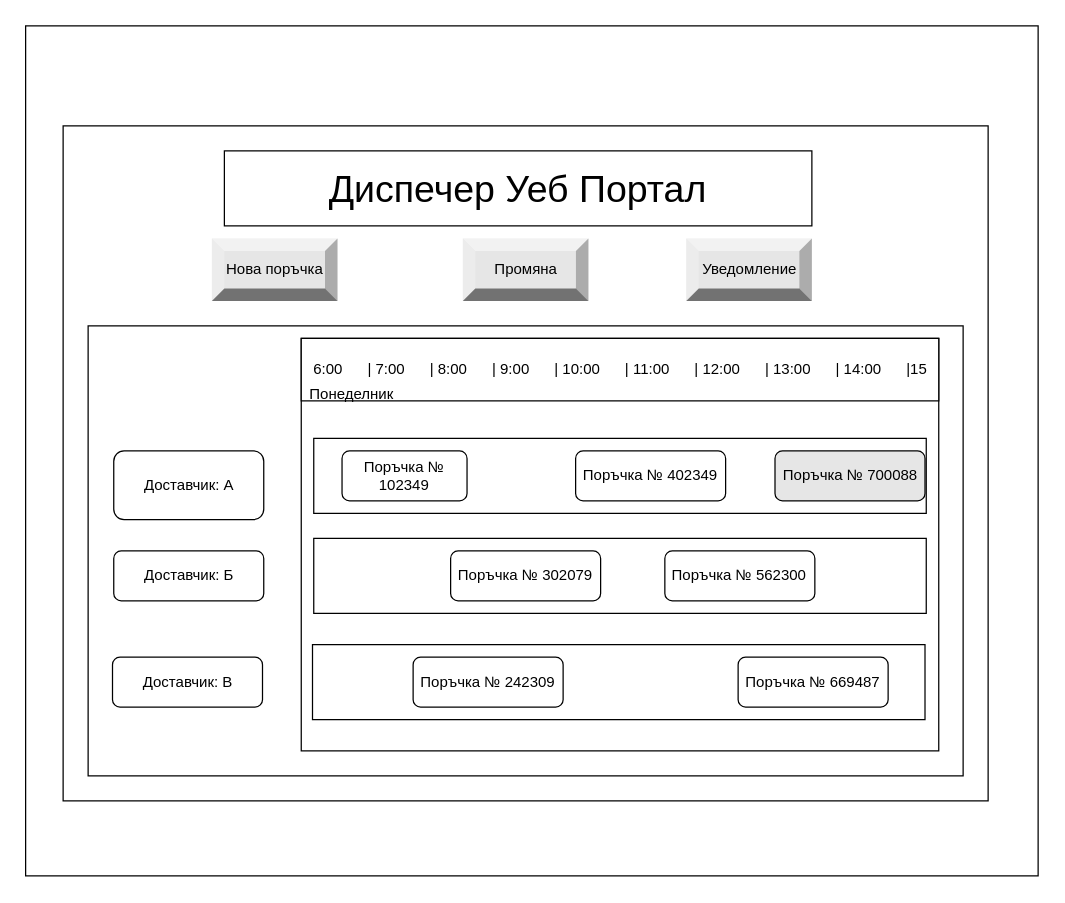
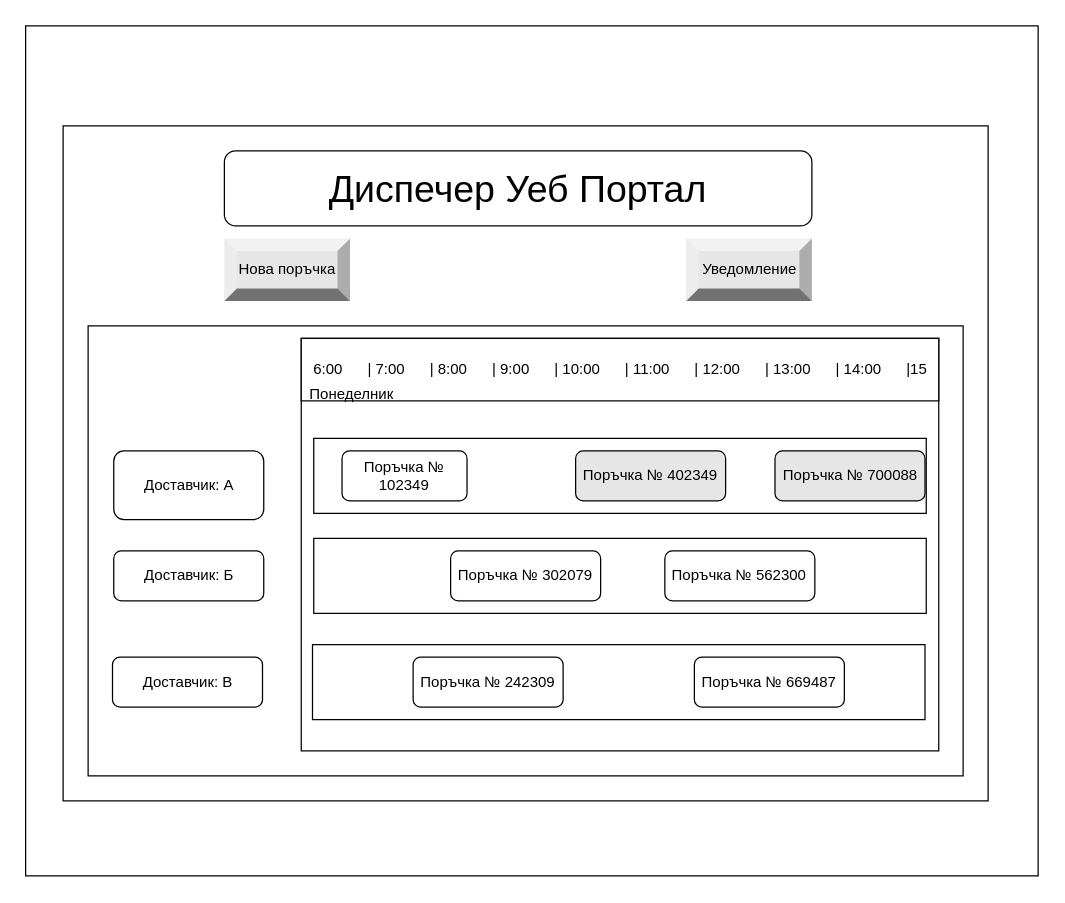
  <mxCell id="0" />
  <mxCell id="1" parent="0" />
  <mxCell id="2" value="" style="rounded=0;whiteSpace=wrap;html=1;" vertex="1" parent="1"><mxGeometry x="20" y="20" width="810" height="680" as="geometry" /></mxCell>
  <mxCell id="3" value="" style="rounded=0;whiteSpace=wrap;html=1;" vertex="1" parent="1"><mxGeometry x="50" y="100" width="740" height="540" as="geometry" /></mxCell>
  <mxCell id="4" value="" style="rounded=0;whiteSpace=wrap;html=1;" vertex="1" parent="1"><mxGeometry x="70" y="260" width="700" height="360" as="geometry" /></mxCell>
  <mxCell id="5" value="" style="rounded=0;whiteSpace=wrap;html=1;" vertex="1" parent="1"><mxGeometry x="240.5" y="270" width="510" height="330" as="geometry" /></mxCell>
  <mxCell id="6" value="6:00&amp;nbsp; &amp;nbsp; &amp;nbsp; | 7:00&amp;nbsp; &amp;nbsp; &amp;nbsp; | 8:00&amp;nbsp; &amp;nbsp; &amp;nbsp; | 9:00&amp;nbsp; &amp;nbsp; &amp;nbsp; | 10:00&amp;nbsp; &amp;nbsp; &amp;nbsp; | 11:00&amp;nbsp; &amp;nbsp; &amp;nbsp; | 12:00&amp;nbsp; &amp;nbsp; &amp;nbsp; | 13:00&amp;nbsp; &amp;nbsp; &amp;nbsp; | 14:00&amp;nbsp; &amp;nbsp; &amp;nbsp; |15" style="rounded=0;whiteSpace=wrap;html=1;" vertex="1" parent="1"><mxGeometry x="240.5" y="270" width="510" height="50" as="geometry" /></mxCell>
  <mxCell id="7" value="Понеделник" style="text;html=1;strokeColor=none;fillColor=none;align=center;verticalAlign=middle;whiteSpace=wrap;rounded=0;" vertex="1" parent="1"><mxGeometry x="250.5" y="300" width="60" height="30" as="geometry" /></mxCell>
  <mxCell id="8" value="Доставчик: А" style="rounded=1;whiteSpace=wrap;html=1;" vertex="1" parent="1"><mxGeometry x="90.5" y="360" width="120" height="55" as="geometry" /></mxCell>
  <mxCell id="9" value="" style="rounded=0;whiteSpace=wrap;html=1;" vertex="1" parent="1"><mxGeometry x="250.5" y="350" width="490" height="60" as="geometry" /></mxCell>
  <mxCell id="10" value="Доставчик: Б" style="rounded=1;whiteSpace=wrap;html=1;" vertex="1" parent="1"><mxGeometry x="90.5" y="440" width="120" height="40" as="geometry" /></mxCell>
  <mxCell id="11" value="" style="rounded=0;whiteSpace=wrap;html=1;" vertex="1" parent="1"><mxGeometry x="250.5" y="430" width="490" height="60" as="geometry" /></mxCell>
  <mxCell id="12" value="Доставчик: В" style="rounded=1;whiteSpace=wrap;html=1;" vertex="1" parent="1"><mxGeometry x="89.5" y="525" width="120" height="40" as="geometry" /></mxCell>
  <mxCell id="13" value="" style="rounded=0;whiteSpace=wrap;html=1;" vertex="1" parent="1"><mxGeometry x="249.5" y="515" width="490" height="60" as="geometry" /></mxCell>
- <mxCell id="14" value="&lt;font style=&quot;font-size: 30px;&quot;&gt;Диспечер Уеб Портал&lt;/font&gt;" style="rounded=0;whiteSpace=wrap;html=1;" vertex="1" parent="1"><mxGeometry x="179" y="120" width="470" height="60" as="geometry" /></mxCell>
- <mxCell id="15" value="Нова поръчка" style="labelPosition=center;verticalLabelPosition=middle;align=center;html=1;shape=mxgraph.basic.shaded_button;dx=10;fillColor=#E6E6E6;strokeColor=none;whiteSpace=wrap;" vertex="1" parent="1"><mxGeometry x="169" y="190" width="100.5" height="50" as="geometry" /></mxCell>
- <mxCell id="16" value="Промяна" style="labelPosition=center;verticalLabelPosition=middle;align=center;html=1;shape=mxgraph.basic.shaded_button;dx=10;fillColor=#E6E6E6;strokeColor=none;whiteSpace=wrap;" vertex="1" parent="1"><mxGeometry x="369.75" y="190" width="100.5" height="50" as="geometry" /></mxCell>
+ <mxCell id="14" value="&lt;font style=&quot;font-size: 30px;&quot;&gt;Диспечер Уеб Портал&lt;/font&gt;" style="whiteSpace=wrap;html=1;rounded=1;" vertex="1" parent="1"><mxGeometry x="179" y="120" width="470" height="60" as="geometry" /></mxCell>
+ <mxCell id="15" value="Нова поръчка" style="labelPosition=center;verticalLabelPosition=middle;align=center;html=1;shape=mxgraph.basic.shaded_button;dx=10;fillColor=#E6E6E6;strokeColor=none;whiteSpace=wrap;" vertex="1" parent="1"><mxGeometry x="179" y="190" width="100.5" height="50" as="geometry" /></mxCell>
  <mxCell id="17" value="Уведомление" style="labelPosition=center;verticalLabelPosition=middle;align=center;html=1;shape=mxgraph.basic.shaded_button;dx=10;fillColor=#E6E6E6;strokeColor=none;whiteSpace=wrap;" vertex="1" parent="1"><mxGeometry x="548.5" y="190" width="100.5" height="50" as="geometry" /></mxCell>
  <mxCell id="18" value="Поръчка № 102349" style="rounded=1;whiteSpace=wrap;html=1;" vertex="1" parent="1"><mxGeometry x="273.13" y="360" width="100" height="40" as="geometry" /></mxCell>
  <mxCell id="19" value="Поръчка № 302079" style="rounded=1;whiteSpace=wrap;html=1;" vertex="1" parent="1"><mxGeometry x="360" y="440" width="120" height="40" as="geometry" /></mxCell>
  <mxCell id="20" value="Поръчка № 242309" style="rounded=1;whiteSpace=wrap;html=1;" vertex="1" parent="1"><mxGeometry x="330" y="525" width="120" height="40" as="geometry" /></mxCell>
- <mxCell id="21" value="Поръчка № 402349" style="rounded=1;whiteSpace=wrap;html=1;" vertex="1" parent="1"><mxGeometry x="460" y="360" width="120" height="40" as="geometry" /></mxCell>
- <mxCell id="22" value="Поръчка № 669487" style="rounded=1;whiteSpace=wrap;html=1;" vertex="1" parent="1"><mxGeometry x="590" y="525" width="120" height="40" as="geometry" /></mxCell>
+ <mxCell id="21" value="Поръчка № 402349" style="rounded=1;whiteSpace=wrap;html=1;fillColor=#e6e6e6;" vertex="1" parent="1"><mxGeometry x="460" y="360" width="120" height="40" as="geometry" /></mxCell>
+ <mxCell id="22" value="Поръчка № 669487" style="rounded=1;whiteSpace=wrap;html=1;" vertex="1" parent="1"><mxGeometry x="555" y="525" width="120" height="40" as="geometry" /></mxCell>
  <mxCell id="23" value="Поръчка № 562300" style="rounded=1;whiteSpace=wrap;html=1;" vertex="1" parent="1"><mxGeometry x="531.38" y="440" width="120" height="40" as="geometry" /></mxCell>
  <mxCell id="24" value="Поръчка № 700088" style="rounded=1;whiteSpace=wrap;html=1;fillColor=#e6e6e6;" vertex="1" parent="1"><mxGeometry x="619.5" y="360" width="120" height="40" as="geometry" /></mxCell>
